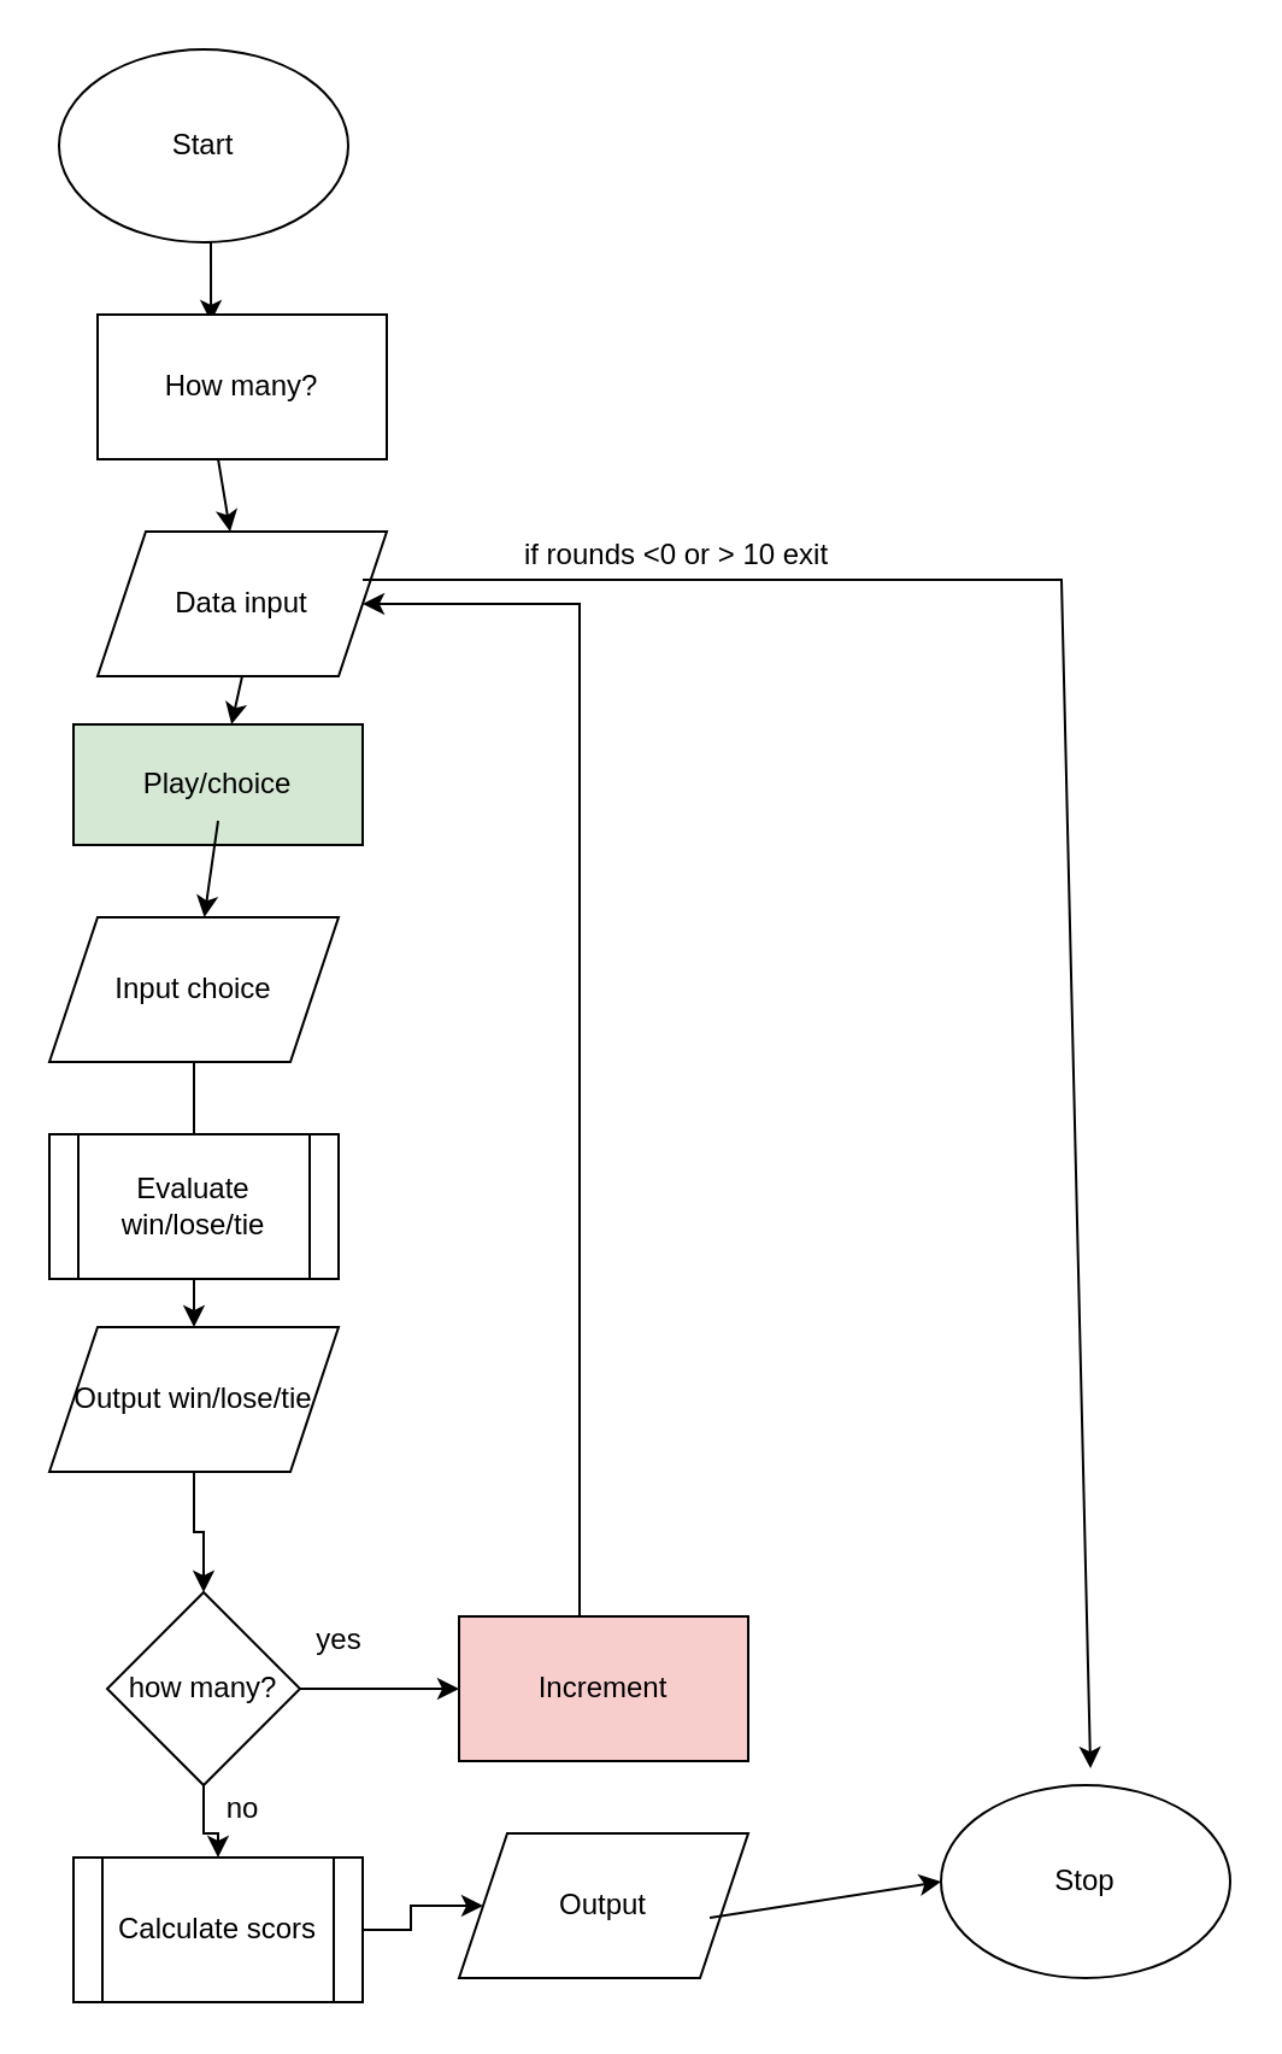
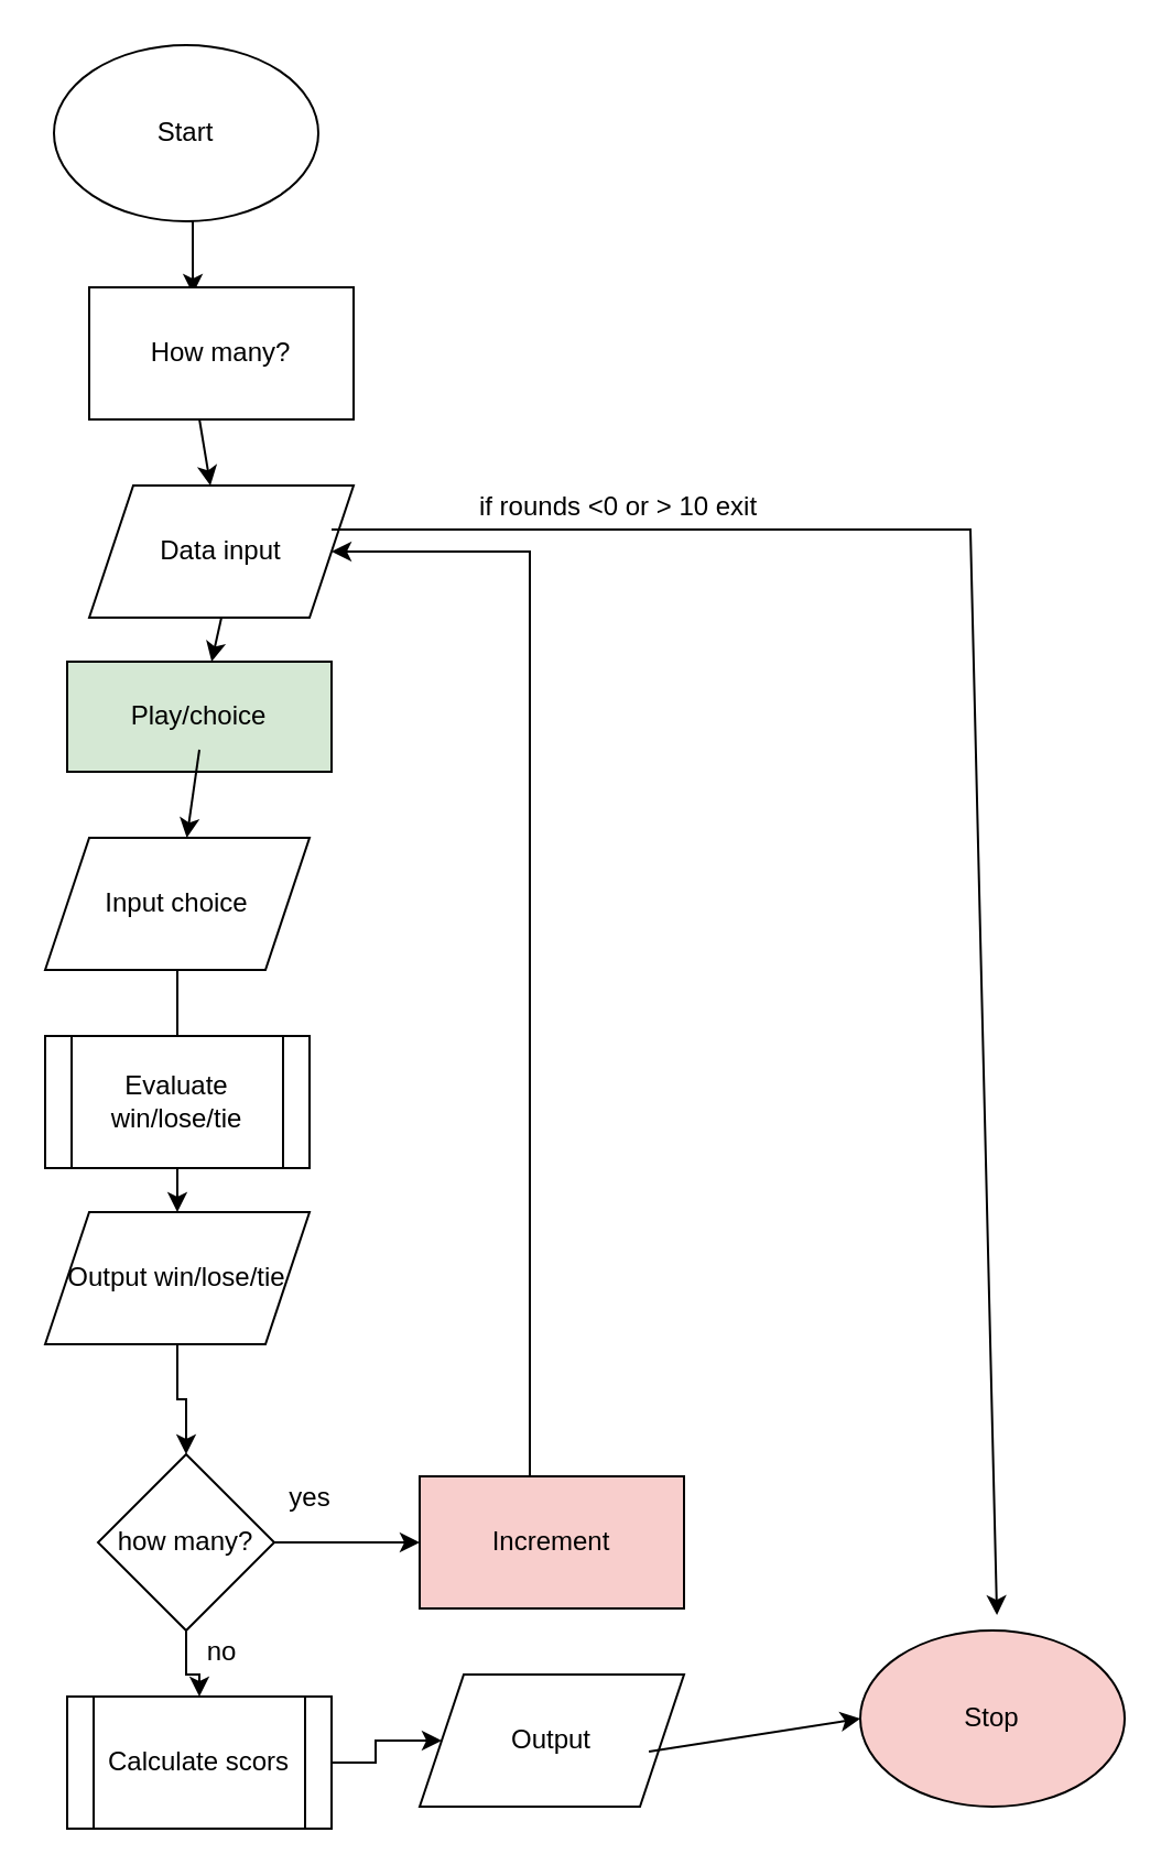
  <mxCell id="0" />
  <mxCell id="1" parent="0" />
  <mxCell id="2" style="edgeStyle=orthogonalEdgeStyle;rounded=0;orthogonalLoop=1;jettySize=auto;html=1;exitX=0.5;exitY=1;exitDx=0;exitDy=0;entryX=0.392;entryY=0.05;entryDx=0;entryDy=0;entryPerimeter=0;" edge="1" parent="1" source="3" target="4"><mxGeometry relative="1" as="geometry" /></mxCell>
  <mxCell id="3" value="Start" style="ellipse;whiteSpace=wrap;html=1;" vertex="1" parent="1"><mxGeometry x="24" y="20" width="120" height="80" as="geometry" /></mxCell>
  <mxCell id="4" value="How many?" style="rounded=0;whiteSpace=wrap;html=1;" vertex="1" parent="1"><mxGeometry x="40" y="130" width="120" height="60" as="geometry" /></mxCell>
  <mxCell id="5" value="Data input" style="shape=parallelogram;perimeter=parallelogramPerimeter;whiteSpace=wrap;html=1;fixedSize=1;" vertex="1" parent="1"><mxGeometry x="40" y="220" width="120" height="60" as="geometry" /></mxCell>
  <mxCell id="6" value="" style="endArrow=classic;html=1;rounded=0;exitX=0.417;exitY=1;exitDx=0;exitDy=0;exitPerimeter=0;" edge="1" parent="1" source="4" target="5"><mxGeometry width="50" height="50" relative="1" as="geometry"><mxPoint x="100" y="240" as="sourcePoint" /><mxPoint x="150" y="190" as="targetPoint" /></mxGeometry></mxCell>
  <mxCell id="7" value="Play/choice" style="rounded=0;whiteSpace=wrap;html=1;fillColor=#d5e8d4;" vertex="1" parent="1"><mxGeometry x="30" y="300" width="120" height="50" as="geometry" /></mxCell>
  <mxCell id="8" value="" style="edgeStyle=orthogonalEdgeStyle;rounded=0;orthogonalLoop=1;jettySize=auto;html=1;" edge="1" parent="1" source="9" target="12"><mxGeometry relative="1" as="geometry" /></mxCell>
  <mxCell id="9" value="Input choice" style="shape=parallelogram;perimeter=parallelogramPerimeter;whiteSpace=wrap;html=1;fixedSize=1;" vertex="1" parent="1"><mxGeometry x="20" y="380" width="120" height="60" as="geometry" /></mxCell>
  <mxCell id="10" value="Evaluate win/lose/tie" style="shape=process;whiteSpace=wrap;html=1;backgroundOutline=1;" vertex="1" parent="1"><mxGeometry x="20" y="470" width="120" height="60" as="geometry" /></mxCell>
  <mxCell id="11" value="" style="edgeStyle=orthogonalEdgeStyle;rounded=0;orthogonalLoop=1;jettySize=auto;html=1;" edge="1" parent="1" source="12" target="14"><mxGeometry relative="1" as="geometry" /></mxCell>
  <mxCell id="12" value="Output win/lose/tie" style="shape=parallelogram;perimeter=parallelogramPerimeter;whiteSpace=wrap;html=1;fixedSize=1;" vertex="1" parent="1"><mxGeometry x="20" y="550" width="120" height="60" as="geometry" /></mxCell>
  <mxCell id="13" style="edgeStyle=orthogonalEdgeStyle;rounded=0;orthogonalLoop=1;jettySize=auto;html=1;" edge="1" parent="1" source="14" target="16"><mxGeometry relative="1" as="geometry" /></mxCell>
  <mxCell id="14" value="how many?" style="rhombus;whiteSpace=wrap;html=1;" vertex="1" parent="1"><mxGeometry x="44" y="660" width="80" height="80" as="geometry" /></mxCell>
  <mxCell id="15" value="" style="edgeStyle=orthogonalEdgeStyle;rounded=0;orthogonalLoop=1;jettySize=auto;html=1;" edge="1" parent="1" source="16" target="18"><mxGeometry relative="1" as="geometry" /></mxCell>
  <mxCell id="16" value="Calculate scors" style="shape=process;whiteSpace=wrap;html=1;backgroundOutline=1;" vertex="1" parent="1"><mxGeometry x="30" y="770" width="120" height="60" as="geometry" /></mxCell>
  <mxCell id="17" value="Increment" style="rounded=0;whiteSpace=wrap;html=1;fillColor=#f8cecc;" vertex="1" parent="1"><mxGeometry x="190" y="670" width="120" height="60" as="geometry" /></mxCell>
  <mxCell id="18" value="Output" style="shape=parallelogram;perimeter=parallelogramPerimeter;whiteSpace=wrap;html=1;fixedSize=1;" vertex="1" parent="1"><mxGeometry x="190" y="760" width="120" height="60" as="geometry" /></mxCell>
- <mxCell id="19" value="Stop" style="ellipse;whiteSpace=wrap;html=1;" vertex="1" parent="1"><mxGeometry x="390" y="740" width="120" height="80" as="geometry" /></mxCell>
+ <mxCell id="19" value="Stop" style="ellipse;whiteSpace=wrap;html=1;fillColor=#f8cecc;" vertex="1" parent="1"><mxGeometry x="390" y="740" width="120" height="80" as="geometry" /></mxCell>
  <mxCell id="20" value="yes" style="text;html=1;align=center;verticalAlign=middle;resizable=0;points=[];autosize=1;strokeColor=none;fillColor=none;" vertex="1" parent="1"><mxGeometry x="120" y="665" width="40" height="30" as="geometry" /></mxCell>
  <mxCell id="21" value="" style="endArrow=classic;html=1;rounded=0;" edge="1" parent="1" source="14" target="17"><mxGeometry width="50" height="50" relative="1" as="geometry"><mxPoint x="100" y="740" as="sourcePoint" /><mxPoint x="150" y="690" as="targetPoint" /></mxGeometry></mxCell>
  <mxCell id="22" value="" style="endArrow=classic;html=1;rounded=0;entryX=0;entryY=0.5;entryDx=0;entryDy=0;exitX=0.867;exitY=0.583;exitDx=0;exitDy=0;exitPerimeter=0;" edge="1" parent="1" source="18" target="19"><mxGeometry width="50" height="50" relative="1" as="geometry"><mxPoint x="310" y="805" as="sourcePoint" /><mxPoint x="360" y="755" as="targetPoint" /></mxGeometry></mxCell>
  <mxCell id="23" value="" style="endArrow=classic;html=1;rounded=0;entryX=1;entryY=0.5;entryDx=0;entryDy=0;" edge="1" parent="1" target="5"><mxGeometry width="50" height="50" relative="1" as="geometry"><mxPoint x="240" y="670" as="sourcePoint" /><mxPoint x="290" y="620" as="targetPoint" /><Array as="points"><mxPoint x="240" y="250" /></Array></mxGeometry></mxCell>
  <mxCell id="24" value="" style="endArrow=classic;html=1;rounded=0;entryX=0.517;entryY=-0.087;entryDx=0;entryDy=0;entryPerimeter=0;" edge="1" parent="1" target="19"><mxGeometry width="50" height="50" relative="1" as="geometry"><mxPoint x="150" y="240" as="sourcePoint" /><mxPoint x="450" y="560" as="targetPoint" /><Array as="points"><mxPoint x="440" y="240" /></Array></mxGeometry></mxCell>
  <mxCell id="25" value="if rounds &amp;lt;0 or &amp;gt; 10 exit" style="text;html=1;align=center;verticalAlign=middle;resizable=0;points=[];autosize=1;strokeColor=none;fillColor=none;" vertex="1" parent="1"><mxGeometry x="205" y="215" width="150" height="30" as="geometry" /></mxCell>
  <mxCell id="26" value="" style="endArrow=classic;html=1;rounded=0;" edge="1" parent="1" target="7"><mxGeometry width="50" height="50" relative="1" as="geometry"><mxPoint x="100" y="280" as="sourcePoint" /><mxPoint x="150" y="230" as="targetPoint" /></mxGeometry></mxCell>
  <mxCell id="27" value="" style="endArrow=classic;html=1;rounded=0;" edge="1" parent="1" target="9"><mxGeometry width="50" height="50" relative="1" as="geometry"><mxPoint x="90" y="340" as="sourcePoint" /><mxPoint x="150" y="230" as="targetPoint" /></mxGeometry></mxCell>
  <mxCell id="28" value="no" style="text;html=1;align=center;verticalAlign=middle;resizable=0;points=[];autosize=1;strokeColor=none;fillColor=none;" vertex="1" parent="1"><mxGeometry x="80" y="735" width="40" height="30" as="geometry" /></mxCell>
